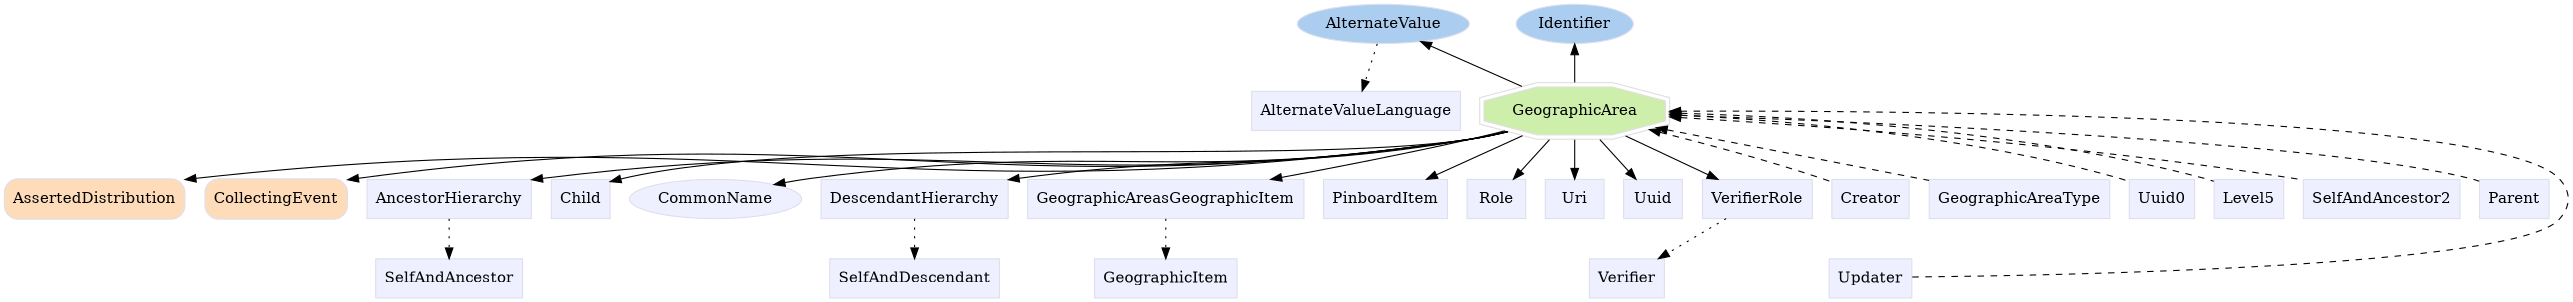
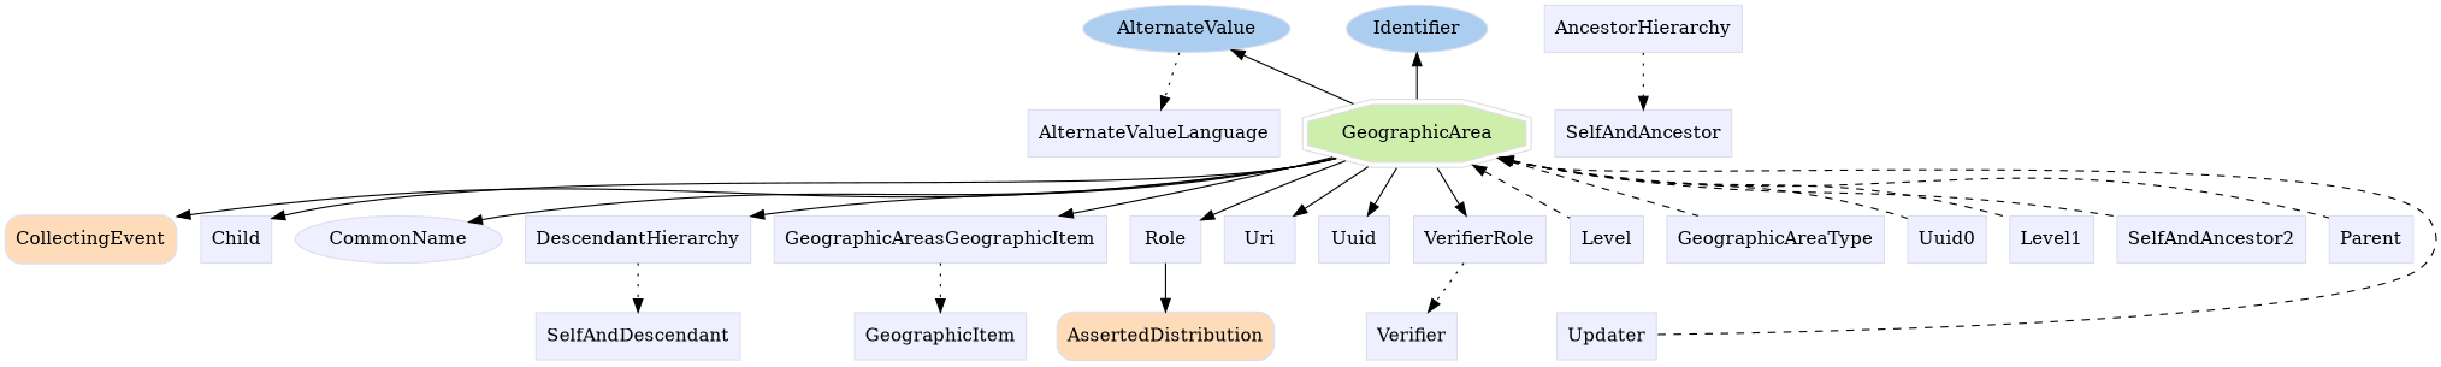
  digraph {
    rankdir=TB
    node [color="#dddeee" fillcolor="#eeefff" group=supporting shape=box style=filled]
    n1 [fillcolor="#abcdef" group=annotator height=0.5 label=AlternateValue shape=oval width=1.8387]
    n2 [fillcolor="#abcdef" group=annotator height=0.5 label=Identifier shape=oval width=1.2558]
    n3 [fillcolor="#fedcba" group=core height=0.51389 label=AssertedDistribution shape=Mrecord width=1.7847]
    n4 [fillcolor="#fedcba" group=core height=0.51389 label=CollectingEvent shape=Mrecord width=1.441]
    n5 [color="#dedede" fillcolor="#cdefab" group=target height=0.61111 label=GeographicArea shape=doubleoctagon width=2.2706]
    n6 [height=0.5 label=AlternateValueLanguage width=2.0868]
    n7 [height=0.5 label=AncestorHierarchy width=1.6493]
    n8 [height=0.5 label=Child width=0.75]
    n9 [height=0.5 label=CommonName shape=ellipse width=1.3993]
    n10 [height=0.5 label=DescendantHierarchy width=1.8472]
    n11 [height=0.5 label=GeographicAreasGeographicItem width=2.7639]
    n12 [height=0.5 label=GeographicItem width=1.4514]
-   n13 [height=0.5 label=PinboardItem width=1.2535]
    n14 [height=0.5 label=Role width=0.75]
    n15 [height=0.5 label=SelfAndAncestor width=1.5243]
    n16 [height=0.5 label=SelfAndDescendant width=1.7222]
    n17 [height=0.5 label=Uri width=0.75]
    n18 [height=0.5 label=Uuid width=0.75]
    n19 [height=0.5 label=VerifierRole width=1.1493]
    n20 [height=0.5 label=Verifier width=0.79514]
-   n21 [height=0.5 label=Creator width=0.78472]
+   n21 [height=0.5 label=Level width=0.78472]
    n22 [height=0.5 label=GeographicAreaType width=1.8472]
    n23 [height=0.5 label=Uuid0 width=0.75]
-   n24 [height=0.5 label=Level5 width=0.75]
+   n24 [height=0.5 label=Level1 width=0.75]
    n25 [height=0.5 label=SelfAndAncestor2 width=0.75]
    n26 [height=0.5 label=Parent width=0.75]
    n27 [height=0.5 label=Updater width=0.82639]
    subgraph sub_1 {
      rank=min
      n1
      n2
    }
    subgraph sub_2 {
      n3
      n4
    }
    subgraph sub_3 {
      n5
      n6
      n7
      n8
      n9
      n10
      n11
      n12
-     n13
      n14
      n15
      n16
      n17
      n18
      n19
      n20
      n21
      n22
      n23
      n24
      n25
      n26
      n27
    }
    n1 -> n6 [style=dotted]
    n5 -> n1
    n5 -> n2
-   n5 -> n3
+   n14 -> n3
    n5 -> n4
-   n5 -> n7
    n5 -> n8
    n5 -> n9
    n5 -> n10
    n5 -> n11
-   n5 -> n13
    n5 -> n14
    n5 -> n17
    n5 -> n18
    n5 -> n19
    n5 -> n21 [dir=back style=dashed]
    n5 -> n22 [dir=back style=dashed]
    n5 -> n23 [dir=back style=dashed]
    n5 -> n24 [dir=back style=dashed]
    n5 -> n25 [dir=back style=dashed]
    n5 -> n26 [dir=back style=dashed]
    n5 -> n27 [dir=back style=dashed]
    n7 -> n15 [style=dotted]
    n10 -> n16 [style=dotted]
    n11 -> n12 [style=dotted]
    n14 -> n20 [style=invis]
    n19 -> n20 [style=dotted]
    n21 -> n27 [style=invis]
  }
